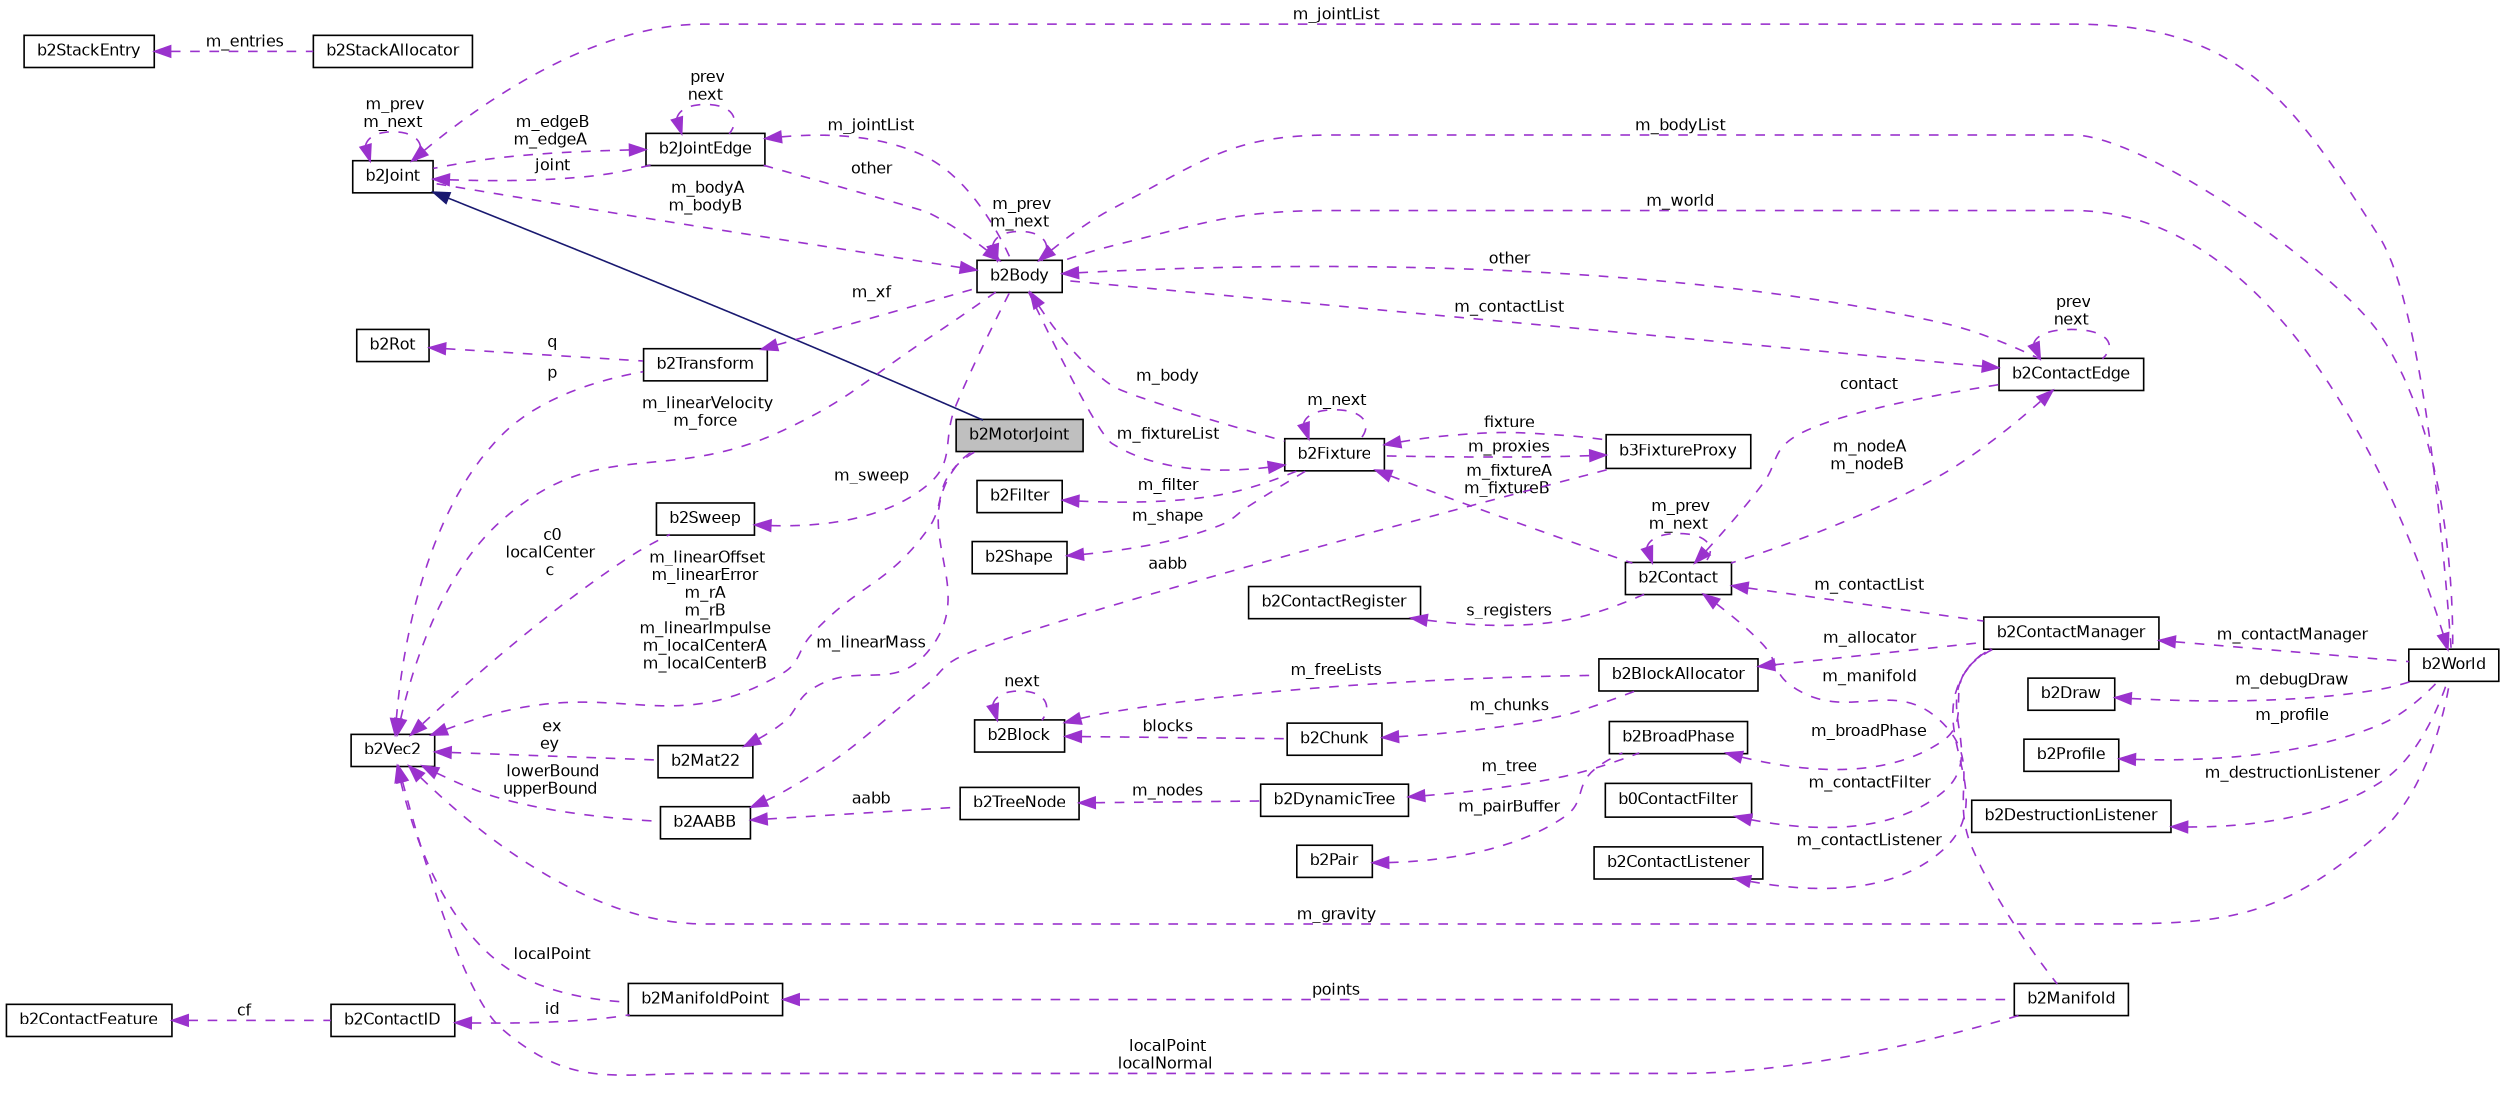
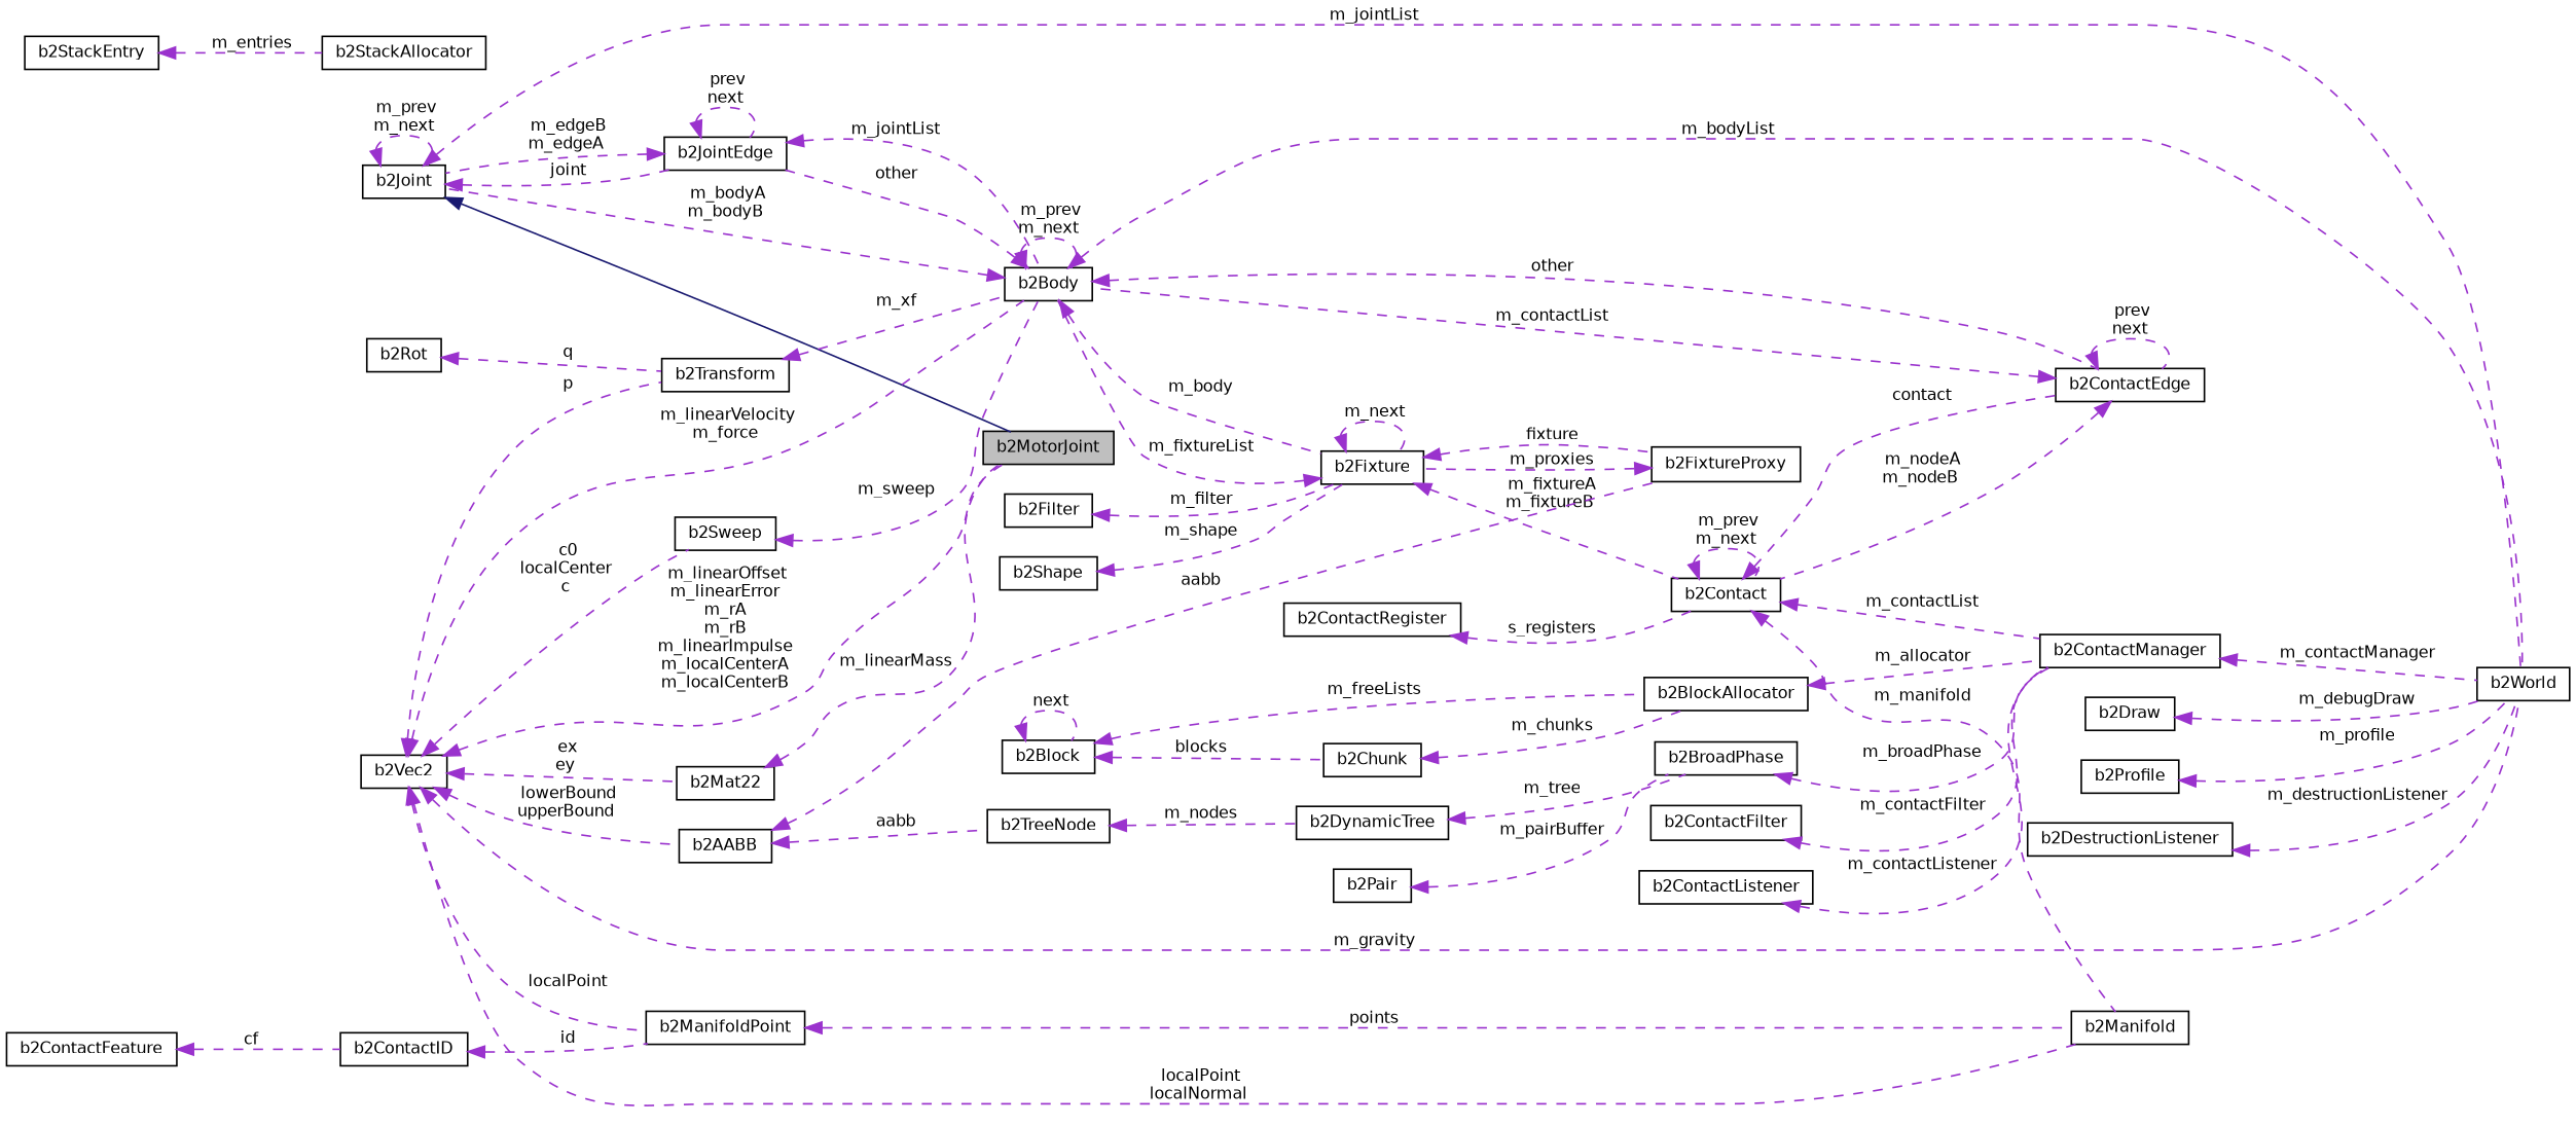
  digraph {
    rankdir=LR
    node [color=black fillcolor=white fontname=Helvetica fontsize=10 shape=record style=filled]
    edge [color=darkorchid3 dir=back fontname=Helvetica fontsize=10 labelfontname=Helvetica labelfontsize=10 style=dashed]
    n1 [fillcolor=grey75 fontcolor=black height=0.2 label=b2MotorJoint width=0.4]
    n2 [height=0.2 label=b2Joint width=0.4]
    n3 [height=0.2 label=b2JointEdge width=0.4]
    n4 [height=0.2 label=b2World width=0.4]
    n5 [height=0.2 label=b2Body width=0.4]
    n6 [height=0.2 label=b2ContactEdge width=0.4]
    n7 [height=0.2 label=b2Fixture width=0.4]
    n8 [height=0.2 label=b2Contact width=0.4]
-   n9 [height=0.2 label=b3FixtureProxy width=0.4]
+   n9 [height=0.2 label=b2FixtureProxy width=0.4]
    n10 [height=0.2 label=b2Vec2 width=0.4]
    n11 [height=0.2 label=b2Sweep width=0.4]
    n12 [height=0.2 label=b2Transform width=0.4]
    n13 [height=0.2 label=b2Manifold width=0.4]
    n14 [height=0.2 label=b2ManifoldPoint width=0.4]
    n15 [height=0.2 label=b2AABB width=0.4]
    n16 [height=0.2 label=b2Mat22 width=0.4]
    n17 [height=0.2 label=b2TreeNode width=0.4]
    n18 [height=0.2 label=b2Rot width=0.4]
    n19 [height=0.2 label=b2ContactManager width=0.4]
    n20 [height=0.2 label=b2ContactRegister width=0.4]
    n21 [height=0.2 label=b2ContactID width=0.4]
    n22 [height=0.2 label=b2ContactFeature width=0.4]
    n23 [height=0.2 label=b2DynamicTree width=0.4]
    n24 [height=0.2 label=b2Shape width=0.4]
    n25 [height=0.2 label=b2Filter width=0.4]
    n26 [height=0.2 label=b2Draw width=0.4]
    n27 [height=0.2 label=b2Profile width=0.4]
    n28 [height=0.2 label=b2BlockAllocator width=0.4]
    n29 [height=0.2 label=b2Block width=0.4]
    n30 [height=0.2 label=b2Chunk width=0.4]
    n31 [height=0.2 label=b2DestructionListener width=0.4]
    n32 [height=0.2 label=b2BroadPhase width=0.4]
    n33 [height=0.2 label=b2Pair width=0.4]
-   n34 [height=0.2 label=b0ContactFilter width=0.4]
+   n34 [height=0.2 label=b2ContactFilter width=0.4]
    n35 [height=0.2 label=b2ContactListener width=0.4]
    n36 [height=0.2 label=b2StackAllocator width=0.4]
    n37 [height=0.2 label=b2StackEntry width=0.4]
    n2 -> n1 [color=midnightblue style=solid]
    n2 -> n2 [label=" m_prev\nm_next"]
    n2 -> n3 [label=" joint"]
    n2 -> n4 [label=" m_jointList"]
    n3 -> n2 [label=" m_edgeB\nm_edgeA"]
    n3 -> n3 [label=" prev\nnext"]
    n3 -> n5 [label=" m_jointList"]
-   n4 -> n5 [label=" m_world"]
    n5 -> n2 [label=" m_bodyA\nm_bodyB"]
    n5 -> n3 [label=" other"]
    n5 -> n4 [label=" m_bodyList"]
    n5 -> n5 [label=" m_prev\nm_next"]
    n5 -> n6 [label=" other"]
    n5 -> n7 [label=" m_body"]
    n6 -> n5 [label=" m_contactList"]
    n6 -> n6 [label=" prev\nnext"]
    n6 -> n8 [label=" m_nodeA\nm_nodeB"]
    n7 -> n5 [label=" m_fixtureList"]
    n7 -> n7 [label=" m_next"]
    n7 -> n8 [label=" m_fixtureA\nm_fixtureB"]
    n7 -> n9 [label=" fixture"]
    n8 -> n6 [label=" contact"]
    n8 -> n8 [label=" m_prev\nm_next"]
    n8 -> n13 [label=" m_manifold"]
    n8 -> n19 [label=" m_contactList"]
    n9 -> n7 [label=" m_proxies"]
    n10 -> n1 [label=" m_linearOffset\nm_linearError\nm_rA\nm_rB\nm_linearImpulse\nm_localCenterA\nm_localCenterB"]
    n10 -> n4 [label=" m_gravity"]
    n10 -> n5 [label=" m_linearVelocity\nm_force"]
    n10 -> n11 [label=" c0\nlocalCenter\nc"]
    n10 -> n12 [label=" p"]
    n10 -> n13 [label=" localPoint\nlocalNormal"]
    n10 -> n14 [label=" localPoint"]
    n10 -> n15 [label=" lowerBound\nupperBound"]
    n10 -> n16 [label=" ex\ney"]
    n11 -> n5 [label=" m_sweep"]
    n12 -> n5 [label=" m_xf"]
    n14 -> n13 [label=" points"]
    n15 -> n9 [label=" aabb"]
    n15 -> n17 [label=" aabb"]
    n16 -> n1 [label=" m_linearMass"]
    n17 -> n23 [label=" m_nodes"]
    n18 -> n12 [label=" q"]
    n19 -> n4 [label=" m_contactManager"]
    n20 -> n8 [label=" s_registers"]
    n21 -> n14 [label=" id"]
    n22 -> n21 [label=" cf"]
    n23 -> n32 [label=" m_tree"]
    n24 -> n7 [label=" m_shape"]
    n25 -> n7 [label=" m_filter"]
    n26 -> n4 [label=" m_debugDraw"]
    n27 -> n4 [label=" m_profile"]
    n28 -> n19 [label=" m_allocator"]
    n29 -> n28 [label=" m_freeLists"]
    n29 -> n29 [label=" next"]
    n29 -> n30 [label=" blocks"]
    n30 -> n28 [label=" m_chunks"]
    n31 -> n4 [label=" m_destructionListener"]
    n32 -> n19 [label=" m_broadPhase"]
    n33 -> n32 [label=" m_pairBuffer"]
    n34 -> n19 [label=" m_contactFilter"]
    n35 -> n19 [label=" m_contactListener"]
    n37 -> n36 [label=" m_entries"]
  }
